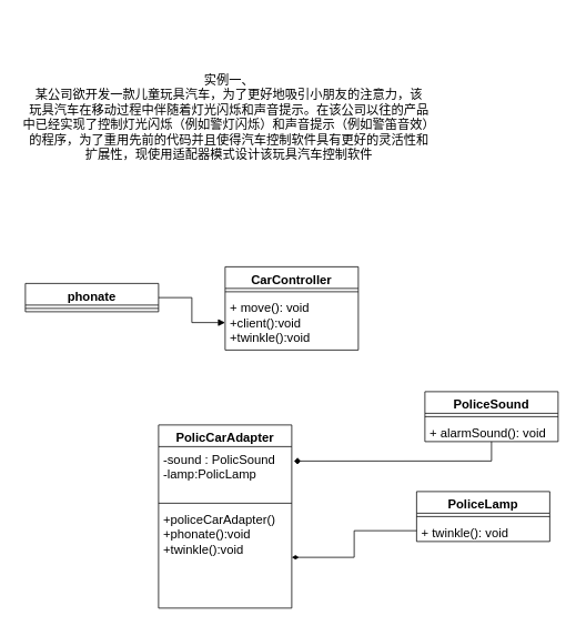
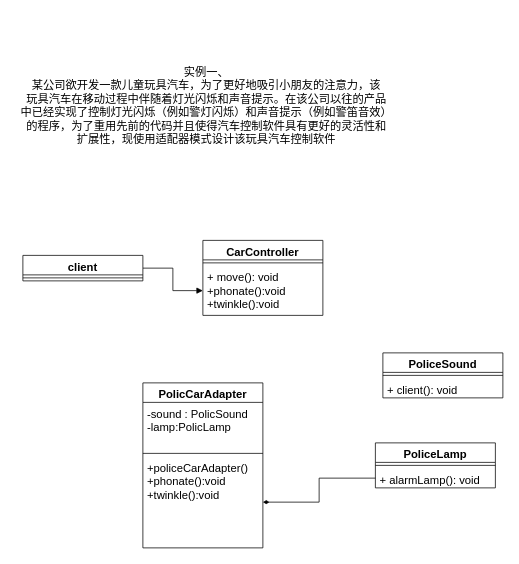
  <mxCell id="0" />
  <mxCell id="1" parent="0" />
  <mxCell id="2" value="&lt;font style=&quot;font-size: 15px;&quot;&gt;实例一、&lt;br&gt;&lt;span style=&quot;background-color: initial;&quot;&gt;某公司欲开发一款儿童玩具汽车，为了更好地吸引小朋友的注意力，该&lt;/span&gt;&lt;/font&gt;&lt;div style=&quot;font-size: 15px;&quot;&gt;&lt;font style=&quot;font-size: 15px;&quot;&gt;玩具汽车在移动过程中伴随着灯光闪烁和声音提示。在该公司以往的产品&lt;/font&gt;&lt;/div&gt;&lt;div style=&quot;font-size: 15px;&quot;&gt;&lt;font style=&quot;font-size: 15px;&quot;&gt;中已经实现了控制灯光闪烁（例如警灯闪烁）和声音提示（例如警笛音效）&lt;/font&gt;&lt;/div&gt;&lt;div style=&quot;font-size: 15px;&quot;&gt;&lt;font style=&quot;font-size: 15px;&quot;&gt;的程序，为了重用先前的代码并且使得汽车控制软件具有更好的灵活性和&lt;/font&gt;&lt;/div&gt;&lt;div style=&quot;font-size: 15px;&quot;&gt;&lt;font style=&quot;font-size: 15px;&quot;&gt;扩展性，现使用适配器模式设计该玩具汽车控制软件&lt;/font&gt;&lt;/div&gt;" style="text;html=1;strokeColor=none;fillColor=none;align=center;verticalAlign=middle;whiteSpace=wrap;rounded=0;" vertex="1" parent="1"><mxGeometry x="20" y="20" width="510" height="240" as="geometry" /></mxCell>
  <mxCell id="3" value="" style="edgeStyle=orthogonalEdgeStyle;rounded=0;orthogonalLoop=1;jettySize=auto;html=1;fontSize=15;endArrow=block;endFill=1;" edge="1" parent="1" source="4" target="8"><mxGeometry relative="1" as="geometry" /></mxCell>
- <mxCell id="4" value="phonate" style="swimlane;fontStyle=1;align=center;verticalAlign=top;childLayout=stackLayout;horizontal=1;startSize=26;horizontalStack=0;resizeParent=1;resizeParentMax=0;resizeLast=0;collapsible=1;marginBottom=0;fontSize=15;" vertex="1" parent="1"><mxGeometry x="30" y="340" width="160" height="34" as="geometry" /></mxCell>
+ <mxCell id="4" value="client" style="swimlane;fontStyle=1;align=center;verticalAlign=top;childLayout=stackLayout;horizontal=1;startSize=26;horizontalStack=0;resizeParent=1;resizeParentMax=0;resizeLast=0;collapsible=1;marginBottom=0;fontSize=15;" vertex="1" parent="1"><mxGeometry x="30" y="340" width="160" height="34" as="geometry" /></mxCell>
  <mxCell id="5" value="" style="line;strokeWidth=1;fillColor=none;align=left;verticalAlign=middle;spacingTop=-1;spacingLeft=3;spacingRight=3;rotatable=0;labelPosition=right;points=[];portConstraint=eastwest;strokeColor=inherit;fontSize=15;" vertex="1" parent="4"><mxGeometry y="26" width="160" height="8" as="geometry" /></mxCell>
  <mxCell id="6" value="CarController" style="swimlane;fontStyle=1;align=center;verticalAlign=top;childLayout=stackLayout;horizontal=1;startSize=26;horizontalStack=0;resizeParent=1;resizeParentMax=0;resizeLast=0;collapsible=1;marginBottom=0;fontSize=15;" vertex="1" parent="1"><mxGeometry x="270" y="320" width="160" height="100" as="geometry" /></mxCell>
  <mxCell id="7" value="" style="line;strokeWidth=1;fillColor=none;align=left;verticalAlign=middle;spacingTop=-1;spacingLeft=3;spacingRight=3;rotatable=0;labelPosition=right;points=[];portConstraint=eastwest;strokeColor=inherit;fontSize=15;" vertex="1" parent="6"><mxGeometry y="26" width="160" height="8" as="geometry" /></mxCell>
- <mxCell id="8" value="+ move(): void&#10;+client():void&#10;+twinkle():void" style="text;strokeColor=none;fillColor=none;align=left;verticalAlign=top;spacingLeft=4;spacingRight=4;overflow=hidden;rotatable=0;points=[[0,0.5],[1,0.5]];portConstraint=eastwest;fontSize=15;" vertex="1" parent="6"><mxGeometry y="34" width="160" height="66" as="geometry" /></mxCell>
+ <mxCell id="8" value="+ move(): void&#10;+phonate():void&#10;+twinkle():void" style="text;strokeColor=none;fillColor=none;align=left;verticalAlign=top;spacingLeft=4;spacingRight=4;overflow=hidden;rotatable=0;points=[[0,0.5],[1,0.5]];portConstraint=eastwest;fontSize=15;" vertex="1" parent="6"><mxGeometry y="34" width="160" height="66" as="geometry" /></mxCell>
  <mxCell id="9" value="PolicCarAdapter" style="swimlane;fontStyle=1;align=center;verticalAlign=top;childLayout=stackLayout;horizontal=1;startSize=26;horizontalStack=0;resizeParent=1;resizeParentMax=0;resizeLast=0;collapsible=1;marginBottom=0;fontSize=15;" vertex="1" parent="1"><mxGeometry x="190" y="510" width="160" height="220" as="geometry" /></mxCell>
  <mxCell id="10" value="-sound : PolicSound&#10;-lamp:PolicLamp" style="text;strokeColor=none;fillColor=none;align=left;verticalAlign=top;spacingLeft=4;spacingRight=4;overflow=hidden;rotatable=0;points=[[0,0.5],[1,0.5]];portConstraint=eastwest;fontSize=15;" vertex="1" parent="9"><mxGeometry y="26" width="160" height="64" as="geometry" /></mxCell>
  <mxCell id="11" value="" style="line;strokeWidth=1;fillColor=none;align=left;verticalAlign=middle;spacingTop=-1;spacingLeft=3;spacingRight=3;rotatable=0;labelPosition=right;points=[];portConstraint=eastwest;strokeColor=inherit;fontSize=15;" vertex="1" parent="9"><mxGeometry y="90" width="160" height="8" as="geometry" /></mxCell>
  <mxCell id="12" value="+policeCarAdapter()&#10;+phonate():void&#10;+twinkle():void" style="text;strokeColor=none;fillColor=none;align=left;verticalAlign=top;spacingLeft=4;spacingRight=4;overflow=hidden;rotatable=0;points=[[0,0.5],[1,0.5]];portConstraint=eastwest;fontSize=15;" vertex="1" parent="9"><mxGeometry y="98" width="160" height="122" as="geometry" /></mxCell>
- <mxCell id="13" style="edgeStyle=orthogonalEdgeStyle;rounded=0;orthogonalLoop=1;jettySize=auto;html=1;entryX=1.017;entryY=0.271;entryDx=0;entryDy=0;entryPerimeter=0;fontSize=15;endArrow=diamond;endFill=1;" edge="1" parent="1" source="14" target="10"><mxGeometry relative="1" as="geometry" /></mxCell>
  <mxCell id="14" value="PoliceSound" style="swimlane;fontStyle=1;align=center;verticalAlign=top;childLayout=stackLayout;horizontal=1;startSize=26;horizontalStack=0;resizeParent=1;resizeParentMax=0;resizeLast=0;collapsible=1;marginBottom=0;fontSize=15;" vertex="1" parent="1"><mxGeometry x="510" y="470" width="160" height="60" as="geometry" /></mxCell>
  <mxCell id="15" value="" style="line;strokeWidth=1;fillColor=none;align=left;verticalAlign=middle;spacingTop=-1;spacingLeft=3;spacingRight=3;rotatable=0;labelPosition=right;points=[];portConstraint=eastwest;strokeColor=inherit;fontSize=15;" vertex="1" parent="14"><mxGeometry y="26" width="160" height="8" as="geometry" /></mxCell>
- <mxCell id="16" value="+ alarmSound(): void" style="text;strokeColor=none;fillColor=none;align=left;verticalAlign=top;spacingLeft=4;spacingRight=4;overflow=hidden;rotatable=0;points=[[0,0.5],[1,0.5]];portConstraint=eastwest;fontSize=15;" vertex="1" parent="14"><mxGeometry y="34" width="160" height="26" as="geometry" /></mxCell>
+ <mxCell id="16" value="+ client(): void" style="text;strokeColor=none;fillColor=none;align=left;verticalAlign=top;spacingLeft=4;spacingRight=4;overflow=hidden;rotatable=0;points=[[0,0.5],[1,0.5]];portConstraint=eastwest;fontSize=15;" vertex="1" parent="14"><mxGeometry y="34" width="160" height="26" as="geometry" /></mxCell>
  <mxCell id="17" value="PoliceLamp" style="swimlane;fontStyle=1;align=center;verticalAlign=top;childLayout=stackLayout;horizontal=1;startSize=26;horizontalStack=0;resizeParent=1;resizeParentMax=0;resizeLast=0;collapsible=1;marginBottom=0;fontSize=15;" vertex="1" parent="1"><mxGeometry x="500" y="590" width="160" height="60" as="geometry" /></mxCell>
  <mxCell id="18" value="" style="line;strokeWidth=1;fillColor=none;align=left;verticalAlign=middle;spacingTop=-1;spacingLeft=3;spacingRight=3;rotatable=0;labelPosition=right;points=[];portConstraint=eastwest;strokeColor=inherit;fontSize=15;" vertex="1" parent="17"><mxGeometry y="26" width="160" height="8" as="geometry" /></mxCell>
- <mxCell id="19" value="+ twinkle(): void" style="text;strokeColor=none;fillColor=none;align=left;verticalAlign=top;spacingLeft=4;spacingRight=4;overflow=hidden;rotatable=0;points=[[0,0.5],[1,0.5]];portConstraint=eastwest;fontSize=15;" vertex="1" parent="17"><mxGeometry y="34" width="160" height="26" as="geometry" /></mxCell>
+ <mxCell id="19" value="+ alarmLamp(): void" style="text;strokeColor=none;fillColor=none;align=left;verticalAlign=top;spacingLeft=4;spacingRight=4;overflow=hidden;rotatable=0;points=[[0,0.5],[1,0.5]];portConstraint=eastwest;fontSize=15;" vertex="1" parent="17"><mxGeometry y="34" width="160" height="26" as="geometry" /></mxCell>
  <mxCell id="20" style="edgeStyle=orthogonalEdgeStyle;rounded=0;orthogonalLoop=1;jettySize=auto;html=1;entryX=1;entryY=0.5;entryDx=0;entryDy=0;fontSize=15;endArrow=diamondThin;endFill=1;" edge="1" parent="1" source="19" target="12"><mxGeometry relative="1" as="geometry" /></mxCell>
